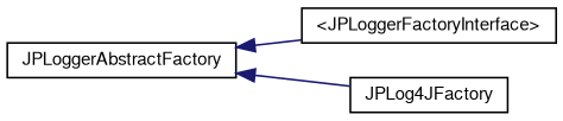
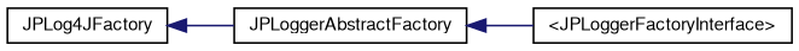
  digraph {
    rankdir=LR
    node [color=black fillcolor=white fontname=FreeSans fontsize=10 shape=record style=filled]
    edge [color=midnightblue dir=back fontname=FreeSans fontsize=10 labelfontname=FreeSans labelfontsize=10 style=solid]
    n1 [height=0.2 label="\<JPLoggerFactoryInterface\>" width=0.4]
    n2 [height=0.2 label=JPLoggerAbstractFactory width=0.4]
    n3 [height=0.2 label=JPLog4JFactory width=0.4]
    n2 -> n1
-   n2 -> n3
+   n3 -> n2
  }
